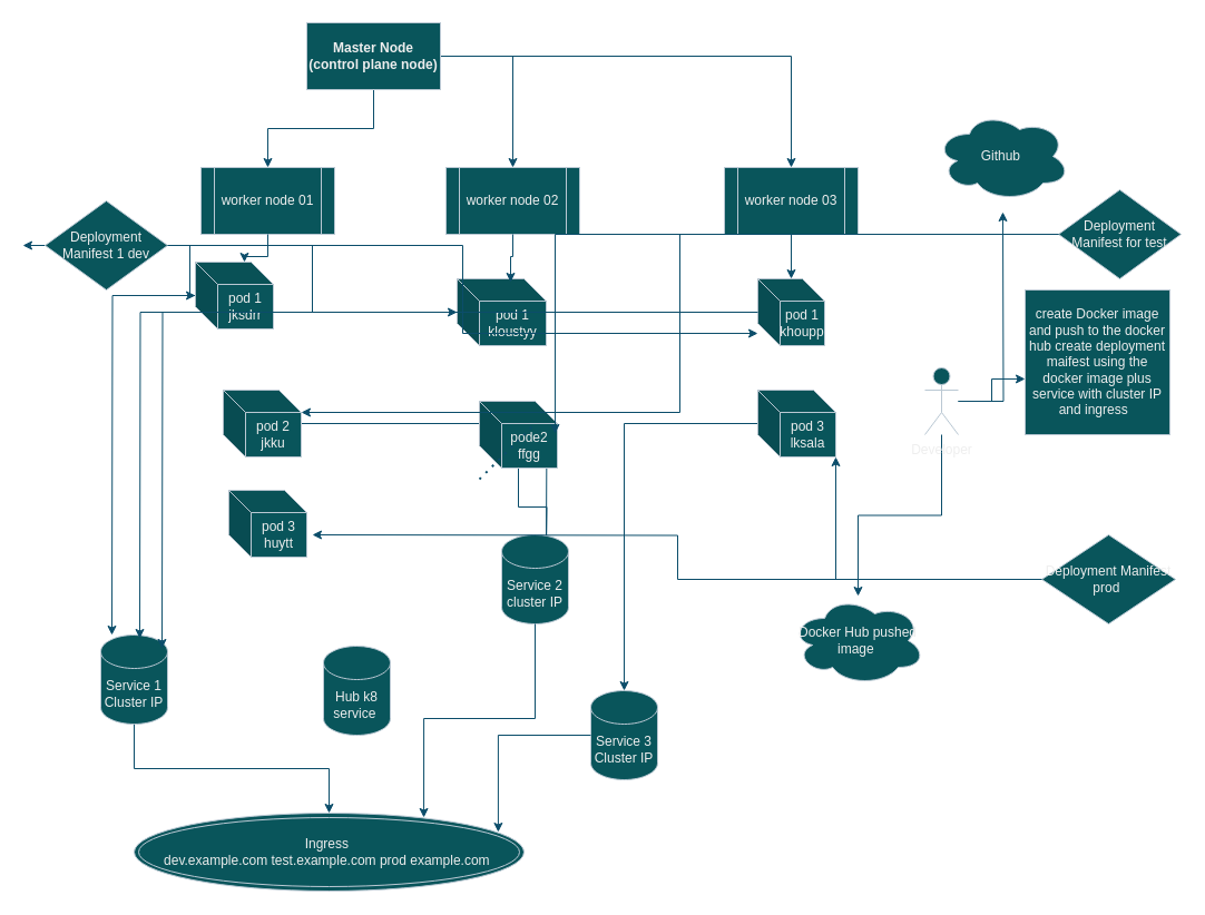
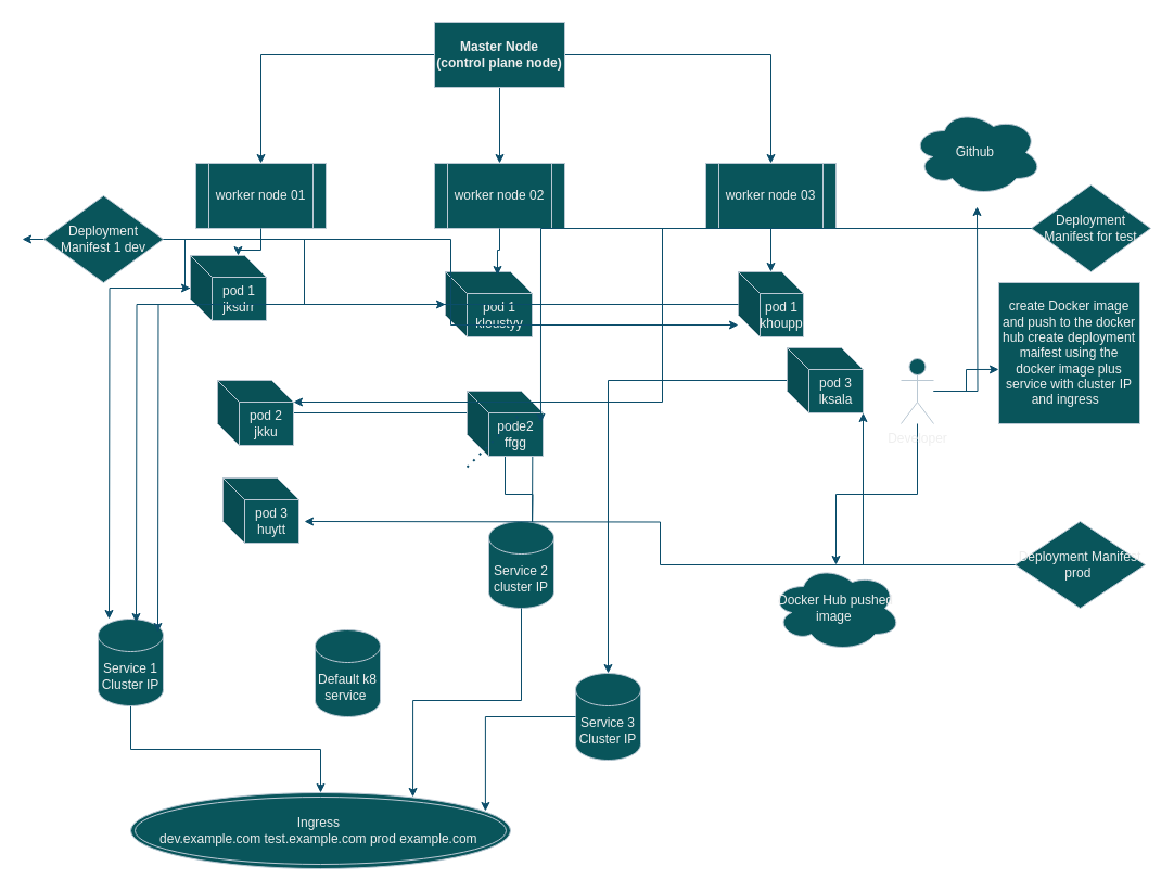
  <mxCell id="0" />
  <mxCell id="1" parent="0" />
  <mxCell id="2" style="edgeStyle=orthogonalEdgeStyle;rounded=0;orthogonalLoop=1;jettySize=auto;html=1;entryX=0.5;entryY=0;entryDx=0;entryDy=0;labelBackgroundColor=none;fontColor=default;strokeColor=#0B4D6A;" edge="1" parent="1" source="5" target="7"><mxGeometry relative="1" as="geometry" /></mxCell>
  <mxCell id="3" style="edgeStyle=orthogonalEdgeStyle;rounded=0;orthogonalLoop=1;jettySize=auto;html=1;entryX=0.5;entryY=0;entryDx=0;entryDy=0;labelBackgroundColor=none;fontColor=default;strokeColor=#0B4D6A;" edge="1" parent="1" source="5" target="6"><mxGeometry relative="1" as="geometry" /></mxCell>
  <mxCell id="4" style="edgeStyle=orthogonalEdgeStyle;rounded=0;orthogonalLoop=1;jettySize=auto;html=1;entryX=0.5;entryY=0;entryDx=0;entryDy=0;labelBackgroundColor=none;fontColor=default;strokeColor=#0B4D6A;" edge="1" parent="1" source="5" target="8"><mxGeometry relative="1" as="geometry" /></mxCell>
- <mxCell id="5" value="Master Node (control plane node)" style="rounded=0;whiteSpace=wrap;html=1;fontStyle=1;labelBackgroundColor=none;fillColor=#09555B;strokeColor=#BAC8D3;fontColor=#EEEEEE;" vertex="1" parent="1"><mxGeometry x="275" y="20" width="120" height="60" as="geometry" /></mxCell>
+ <mxCell id="5" value="Master Node (control plane node)" style="rounded=0;whiteSpace=wrap;html=1;fontStyle=1;labelBackgroundColor=none;fillColor=#09555B;strokeColor=#BAC8D3;fontColor=#EEEEEE;" vertex="1" parent="1"><mxGeometry x="400" y="20" width="120" height="60" as="geometry" /></mxCell>
  <mxCell id="6" value="worker node 01" style="shape=process;whiteSpace=wrap;html=1;backgroundOutline=1;labelBackgroundColor=none;fillColor=#09555B;strokeColor=#BAC8D3;fontColor=#EEEEEE;" vertex="1" parent="1"><mxGeometry x="180" y="150" width="120" height="60" as="geometry" /></mxCell>
  <mxCell id="7" value="worker node 02" style="shape=process;whiteSpace=wrap;html=1;backgroundOutline=1;labelBackgroundColor=none;fillColor=#09555B;strokeColor=#BAC8D3;fontColor=#EEEEEE;" vertex="1" parent="1"><mxGeometry x="400" y="150" width="120" height="60" as="geometry" /></mxCell>
  <mxCell id="8" value="worker node 03" style="shape=process;whiteSpace=wrap;html=1;backgroundOutline=1;labelBackgroundColor=none;fillColor=#09555B;strokeColor=#BAC8D3;fontColor=#EEEEEE;" vertex="1" parent="1"><mxGeometry x="650" y="150" width="120" height="60" as="geometry" /></mxCell>
  <mxCell id="9" style="edgeStyle=orthogonalEdgeStyle;rounded=0;orthogonalLoop=1;jettySize=auto;html=1;strokeColor=#0B4D6A;" edge="1" parent="1" source="11" target="13"><mxGeometry relative="1" as="geometry" /></mxCell>
  <mxCell id="10" style="edgeStyle=orthogonalEdgeStyle;rounded=0;orthogonalLoop=1;jettySize=auto;html=1;strokeColor=#0B4D6A;" edge="1" parent="1" source="11"><mxGeometry relative="1" as="geometry"><mxPoint x="900" y="190" as="targetPoint" /></mxGeometry></mxCell>
  <mxCell id="11" value="Developer" style="shape=umlActor;verticalLabelPosition=bottom;verticalAlign=top;html=1;outlineConnect=0;labelBackgroundColor=none;fillColor=#09555B;strokeColor=#BAC8D3;fontColor=#EEEEEE;" vertex="1" parent="1"><mxGeometry x="830" y="330" width="30" height="60" as="geometry" /></mxCell>
  <mxCell id="12" value="create Docker image and push to the docker hub create deployment maifest using the docker image plus service with cluster IP and ingress&amp;nbsp;&amp;nbsp;" style="whiteSpace=wrap;html=1;aspect=fixed;strokeColor=#BAC8D3;fontColor=#EEEEEE;fillColor=#09555B;" vertex="1" parent="1"><mxGeometry x="920" y="260" width="130" height="130" as="geometry" /></mxCell>
- <mxCell id="13" value="Docker Hub pushed image&amp;nbsp;" style="ellipse;shape=cloud;whiteSpace=wrap;html=1;strokeColor=#BAC8D3;fontColor=#EEEEEE;fillColor=#09555B;" vertex="1" parent="1"><mxGeometry x="710" y="535" width="120" height="80" as="geometry" /></mxCell>
+ <mxCell id="13" value="Docker Hub pushed image&amp;nbsp;" style="ellipse;shape=cloud;whiteSpace=wrap;html=1;strokeColor=#BAC8D3;fontColor=#EEEEEE;fillColor=#09555B;" vertex="1" parent="1"><mxGeometry x="710" y="520" width="120" height="80" as="geometry" /></mxCell>
  <mxCell id="14" style="edgeStyle=orthogonalEdgeStyle;rounded=0;orthogonalLoop=1;jettySize=auto;html=1;entryX=0;entryY=0.615;entryDx=0;entryDy=0;entryPerimeter=0;strokeColor=#0B4D6A;" edge="1" parent="1" source="11" target="12"><mxGeometry relative="1" as="geometry" /></mxCell>
  <mxCell id="15" value="Github&amp;nbsp;" style="ellipse;shape=cloud;whiteSpace=wrap;html=1;strokeColor=#BAC8D3;fontColor=#EEEEEE;fillColor=#09555B;" vertex="1" parent="1"><mxGeometry x="840" y="100" width="120" height="80" as="geometry" /></mxCell>
  <mxCell id="16" style="edgeStyle=orthogonalEdgeStyle;rounded=0;orthogonalLoop=1;jettySize=auto;html=1;strokeColor=#0B4D6A;" edge="1" parent="1" source="17"><mxGeometry relative="1" as="geometry"><mxPoint x="100" y="570" as="targetPoint" /></mxGeometry></mxCell>
  <mxCell id="17" value="pod 1 jksdrr" style="shape=cube;whiteSpace=wrap;html=1;boundedLbl=1;backgroundOutline=1;darkOpacity=0.05;darkOpacity2=0.1;strokeColor=#BAC8D3;fontColor=#EEEEEE;fillColor=#09555B;" vertex="1" parent="1"><mxGeometry x="175" y="235" width="70" height="60" as="geometry" /></mxCell>
  <mxCell id="18" value="pod 1 kloustyy" style="shape=cube;whiteSpace=wrap;html=1;boundedLbl=1;backgroundOutline=1;darkOpacity=0.05;darkOpacity2=0.1;strokeColor=#BAC8D3;fontColor=#EEEEEE;fillColor=#09555B;" vertex="1" parent="1"><mxGeometry x="410" y="250" width="80" height="60" as="geometry" /></mxCell>
  <mxCell id="19" value="pod 1 khoupp" style="shape=cube;whiteSpace=wrap;html=1;boundedLbl=1;backgroundOutline=1;darkOpacity=0.05;darkOpacity2=0.1;strokeColor=#BAC8D3;fontColor=#EEEEEE;fillColor=#09555B;" vertex="1" parent="1"><mxGeometry x="680" y="250" width="60" height="60" as="geometry" /></mxCell>
  <mxCell id="20" style="edgeStyle=orthogonalEdgeStyle;rounded=0;orthogonalLoop=1;jettySize=auto;html=1;entryX=0.629;entryY=0;entryDx=0;entryDy=0;entryPerimeter=0;strokeColor=#0B4D6A;" edge="1" parent="1" source="6" target="17"><mxGeometry relative="1" as="geometry" /></mxCell>
  <mxCell id="21" style="edgeStyle=orthogonalEdgeStyle;rounded=0;orthogonalLoop=1;jettySize=auto;html=1;entryX=0.6;entryY=0.05;entryDx=0;entryDy=0;entryPerimeter=0;strokeColor=#0B4D6A;" edge="1" parent="1" source="7" target="18"><mxGeometry relative="1" as="geometry" /></mxCell>
  <mxCell id="22" style="edgeStyle=orthogonalEdgeStyle;rounded=0;orthogonalLoop=1;jettySize=auto;html=1;exitX=0.5;exitY=1;exitDx=0;exitDy=0;entryX=0;entryY=0;entryDx=30;entryDy=0;entryPerimeter=0;strokeColor=#0B4D6A;" edge="1" parent="1" source="8" target="19"><mxGeometry relative="1" as="geometry" /></mxCell>
  <mxCell id="23" style="edgeStyle=orthogonalEdgeStyle;rounded=0;orthogonalLoop=1;jettySize=auto;html=1;strokeColor=#0B4D6A;" edge="1" parent="1" source="24" target="38"><mxGeometry relative="1" as="geometry" /></mxCell>
  <mxCell id="24" value="Service 1 Cluster IP" style="shape=cylinder3;whiteSpace=wrap;html=1;boundedLbl=1;backgroundOutline=1;size=15;strokeColor=#BAC8D3;fontColor=#EEEEEE;fillColor=#09555B;" vertex="1" parent="1"><mxGeometry x="90" y="570" width="60" height="80" as="geometry" /></mxCell>
- <mxCell id="25" value="Hub k8 service&amp;nbsp;" style="shape=cylinder3;whiteSpace=wrap;html=1;boundedLbl=1;backgroundOutline=1;size=15;strokeColor=#BAC8D3;fontColor=#EEEEEE;fillColor=#09555B;" vertex="1" parent="1"><mxGeometry x="290" y="580" width="60" height="80" as="geometry" /></mxCell>
+ <mxCell id="25" value="Default k8 service&amp;nbsp;" style="shape=cylinder3;whiteSpace=wrap;html=1;boundedLbl=1;backgroundOutline=1;size=15;strokeColor=#BAC8D3;fontColor=#EEEEEE;fillColor=#09555B;" vertex="1" parent="1"><mxGeometry x="290" y="580" width="60" height="80" as="geometry" /></mxCell>
  <mxCell id="26" style="edgeStyle=orthogonalEdgeStyle;rounded=0;orthogonalLoop=1;jettySize=auto;html=1;strokeColor=#0B4D6A;" edge="1" parent="1" source="27"><mxGeometry relative="1" as="geometry"><mxPoint x="490" y="490" as="targetPoint" /></mxGeometry></mxCell>
  <mxCell id="27" value="pod 2 jkku" style="shape=cube;whiteSpace=wrap;html=1;boundedLbl=1;backgroundOutline=1;darkOpacity=0.05;darkOpacity2=0.1;strokeColor=#BAC8D3;fontColor=#EEEEEE;fillColor=#09555B;" vertex="1" parent="1"><mxGeometry x="200" y="350" width="70" height="60" as="geometry" /></mxCell>
  <mxCell id="28" style="edgeStyle=orthogonalEdgeStyle;rounded=0;orthogonalLoop=1;jettySize=auto;html=1;strokeColor=#0B4D6A;" edge="1" parent="1" source="29"><mxGeometry relative="1" as="geometry"><mxPoint x="490" y="490" as="targetPoint" /></mxGeometry></mxCell>
  <mxCell id="29" value="pode2 ffgg" style="shape=cube;whiteSpace=wrap;html=1;boundedLbl=1;backgroundOutline=1;darkOpacity=0.05;darkOpacity2=0.1;strokeColor=#BAC8D3;fontColor=#EEEEEE;fillColor=#09555B;" vertex="1" parent="1"><mxGeometry x="430" y="360" width="70" height="60" as="geometry" /></mxCell>
  <mxCell id="30" style="edgeStyle=orthogonalEdgeStyle;rounded=0;orthogonalLoop=1;jettySize=auto;html=1;strokeColor=#0B4D6A;" edge="1" parent="1" source="31" target="37"><mxGeometry relative="1" as="geometry" /></mxCell>
- <mxCell id="31" value="pod 3 lksala" style="shape=cube;whiteSpace=wrap;html=1;boundedLbl=1;backgroundOutline=1;darkOpacity=0.05;darkOpacity2=0.1;strokeColor=#BAC8D3;fontColor=#EEEEEE;fillColor=#09555B;" vertex="1" parent="1"><mxGeometry x="680" y="350" width="70" height="60" as="geometry" /></mxCell>
+ <mxCell id="31" value="pod 3 lksala" style="shape=cube;whiteSpace=wrap;html=1;boundedLbl=1;backgroundOutline=1;darkOpacity=0.05;darkOpacity2=0.1;strokeColor=#BAC8D3;fontColor=#EEEEEE;fillColor=#09555B;" vertex="1" parent="1"><mxGeometry x="725" y="320" width="70" height="60" as="geometry" /></mxCell>
  <mxCell id="32" value="pod 3 huytt" style="shape=cube;whiteSpace=wrap;html=1;boundedLbl=1;backgroundOutline=1;darkOpacity=0.05;darkOpacity2=0.1;strokeColor=#BAC8D3;fontColor=#EEEEEE;fillColor=#09555B;" vertex="1" parent="1"><mxGeometry x="205" y="440" width="70" height="60" as="geometry" /></mxCell>
  <mxCell id="33" value="" style="endArrow=none;dashed=1;html=1;dashPattern=1 3;strokeWidth=2;rounded=0;strokeColor=#0B4D6A;" edge="1" parent="1"><mxGeometry width="50" height="50" relative="1" as="geometry"><mxPoint x="430" y="430" as="sourcePoint" /><mxPoint x="480" y="380" as="targetPoint" /></mxGeometry></mxCell>
  <mxCell id="34" style="edgeStyle=orthogonalEdgeStyle;rounded=0;orthogonalLoop=1;jettySize=auto;html=1;entryX=0.75;entryY=0.05;entryDx=0;entryDy=0;entryPerimeter=0;strokeColor=#0B4D6A;" edge="1" parent="1" source="18"><mxGeometry relative="1" as="geometry"><mxPoint x="125" y="573" as="targetPoint" /></mxGeometry></mxCell>
  <mxCell id="35" style="edgeStyle=orthogonalEdgeStyle;rounded=0;orthogonalLoop=1;jettySize=auto;html=1;entryX=0.95;entryY=0.2;entryDx=0;entryDy=0;entryPerimeter=0;strokeColor=#0B4D6A;" edge="1" parent="1" source="19"><mxGeometry relative="1" as="geometry"><mxPoint x="145" y="582" as="targetPoint" /></mxGeometry></mxCell>
  <mxCell id="36" value="Service 2 cluster IP" style="shape=cylinder3;whiteSpace=wrap;html=1;boundedLbl=1;backgroundOutline=1;size=15;strokeColor=#BAC8D3;fontColor=#EEEEEE;fillColor=#09555B;" vertex="1" parent="1"><mxGeometry x="450" y="480" width="60" height="80" as="geometry" /></mxCell>
  <mxCell id="37" value="Service 3 Cluster IP" style="shape=cylinder3;whiteSpace=wrap;html=1;boundedLbl=1;backgroundOutline=1;size=15;strokeColor=#BAC8D3;fontColor=#EEEEEE;fillColor=#09555B;" vertex="1" parent="1"><mxGeometry x="530" y="620" width="60" height="80" as="geometry" /></mxCell>
  <mxCell id="38" value="Ingress&amp;nbsp;&lt;div&gt;dev.example.com test.example.com prod example.com&amp;nbsp;&lt;/div&gt;" style="ellipse;shape=doubleEllipse;whiteSpace=wrap;html=1;strokeColor=#BAC8D3;fontColor=#EEEEEE;fillColor=#09555B;" vertex="1" parent="1"><mxGeometry x="120" y="730" width="350" height="70" as="geometry" /></mxCell>
  <mxCell id="39" style="edgeStyle=orthogonalEdgeStyle;rounded=0;orthogonalLoop=1;jettySize=auto;html=1;entryX=0.743;entryY=0.057;entryDx=0;entryDy=0;entryPerimeter=0;strokeColor=#0B4D6A;" edge="1" parent="1" source="36" target="38"><mxGeometry relative="1" as="geometry" /></mxCell>
  <mxCell id="40" style="edgeStyle=orthogonalEdgeStyle;rounded=0;orthogonalLoop=1;jettySize=auto;html=1;entryX=0.934;entryY=0.243;entryDx=0;entryDy=0;entryPerimeter=0;strokeColor=#0B4D6A;" edge="1" parent="1" source="37" target="38"><mxGeometry relative="1" as="geometry" /></mxCell>
  <mxCell id="41" style="edgeStyle=orthogonalEdgeStyle;rounded=0;orthogonalLoop=1;jettySize=auto;html=1;strokeColor=#0B4D6A;" edge="1" parent="1" source="44"><mxGeometry relative="1" as="geometry"><mxPoint x="20" y="220" as="targetPoint" /></mxGeometry></mxCell>
  <mxCell id="42" style="edgeStyle=orthogonalEdgeStyle;rounded=0;orthogonalLoop=1;jettySize=auto;html=1;strokeColor=#0B4D6A;" edge="1" parent="1" source="44" target="17"><mxGeometry relative="1" as="geometry" /></mxCell>
  <mxCell id="43" style="edgeStyle=orthogonalEdgeStyle;rounded=0;orthogonalLoop=1;jettySize=auto;html=1;strokeColor=#0B4D6A;" edge="1" parent="1" source="44" target="18"><mxGeometry relative="1" as="geometry" /></mxCell>
  <mxCell id="44" value="Deployment Manifest 1 dev" style="rhombus;whiteSpace=wrap;html=1;strokeColor=#BAC8D3;fontColor=#EEEEEE;fillColor=#09555B;" vertex="1" parent="1"><mxGeometry x="40" y="180" width="110" height="80" as="geometry" /></mxCell>
  <mxCell id="45" value="Deployment Manifest for test" style="rhombus;whiteSpace=wrap;html=1;strokeColor=#BAC8D3;fontColor=#EEEEEE;fillColor=#09555B;" vertex="1" parent="1"><mxGeometry x="950" y="170" width="110" height="80" as="geometry" /></mxCell>
  <mxCell id="46" style="edgeStyle=orthogonalEdgeStyle;rounded=0;orthogonalLoop=1;jettySize=auto;html=1;strokeColor=#0B4D6A;" edge="1" parent="1" source="47"><mxGeometry relative="1" as="geometry"><mxPoint x="280" y="480" as="targetPoint" /></mxGeometry></mxCell>
  <mxCell id="47" value="Deployment Manifest prod&amp;nbsp;" style="rhombus;whiteSpace=wrap;html=1;strokeColor=#BAC8D3;fontColor=#EEEEEE;fillColor=#09555B;" vertex="1" parent="1"><mxGeometry x="935" y="480" width="120" height="80" as="geometry" /></mxCell>
  <mxCell id="48" style="edgeStyle=orthogonalEdgeStyle;rounded=0;orthogonalLoop=1;jettySize=auto;html=1;entryX=1;entryY=1;entryDx=0;entryDy=0;entryPerimeter=0;strokeColor=#0B4D6A;" edge="1" parent="1" source="47" target="31"><mxGeometry relative="1" as="geometry" /></mxCell>
  <mxCell id="49" style="edgeStyle=orthogonalEdgeStyle;rounded=0;orthogonalLoop=1;jettySize=auto;html=1;entryX=0.971;entryY=0.483;entryDx=0;entryDy=0;entryPerimeter=0;strokeColor=#0B4D6A;" edge="1" parent="1" source="45" target="29"><mxGeometry relative="1" as="geometry" /></mxCell>
  <mxCell id="50" style="edgeStyle=orthogonalEdgeStyle;rounded=0;orthogonalLoop=1;jettySize=auto;html=1;entryX=0;entryY=0;entryDx=70;entryDy=20;entryPerimeter=0;strokeColor=#0B4D6A;" edge="1" parent="1" source="45" target="27"><mxGeometry relative="1" as="geometry" /></mxCell>
  <mxCell id="51" style="edgeStyle=orthogonalEdgeStyle;rounded=0;orthogonalLoop=1;jettySize=auto;html=1;entryX=0;entryY=0.817;entryDx=0;entryDy=0;entryPerimeter=0;strokeColor=#0B4D6A;" edge="1" parent="1" source="44" target="19"><mxGeometry relative="1" as="geometry" /></mxCell>
